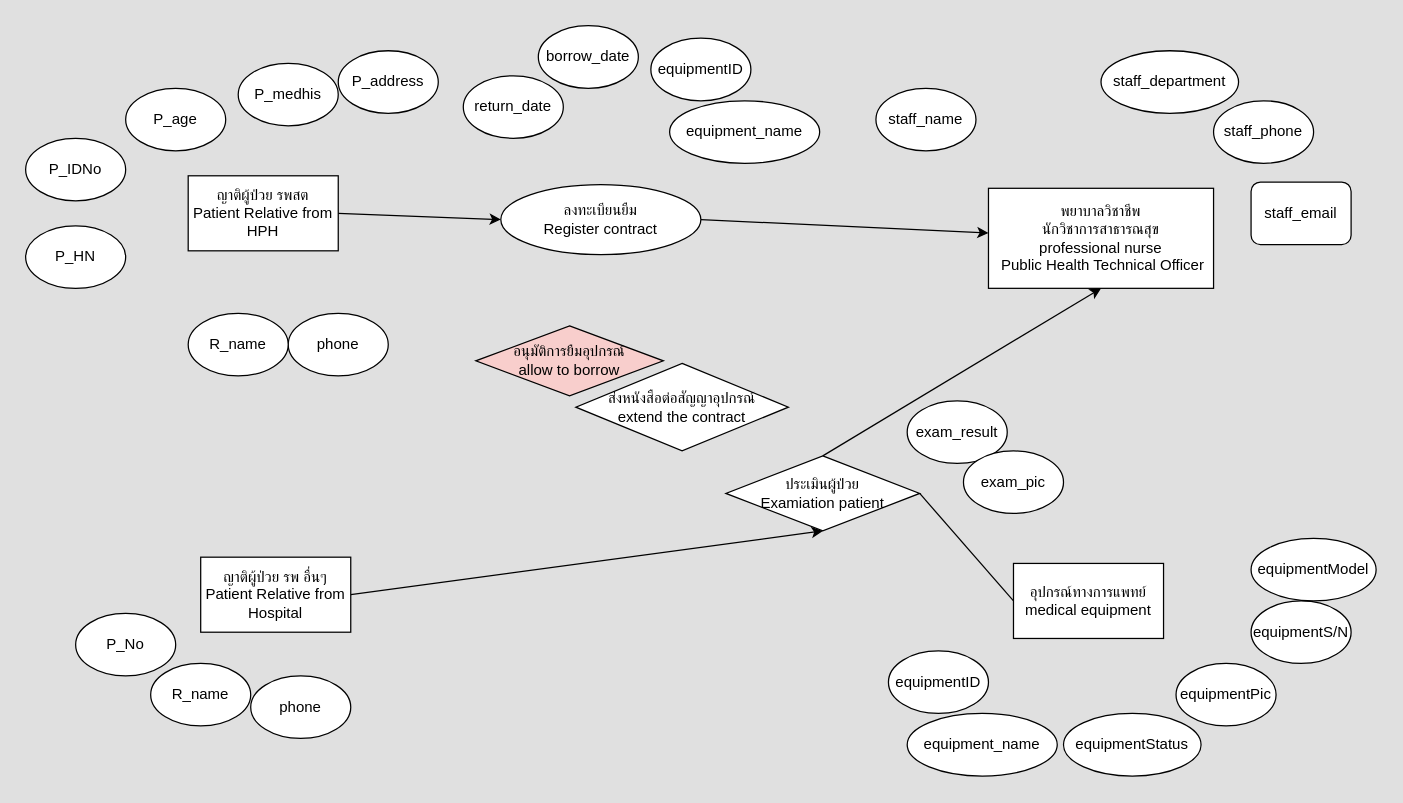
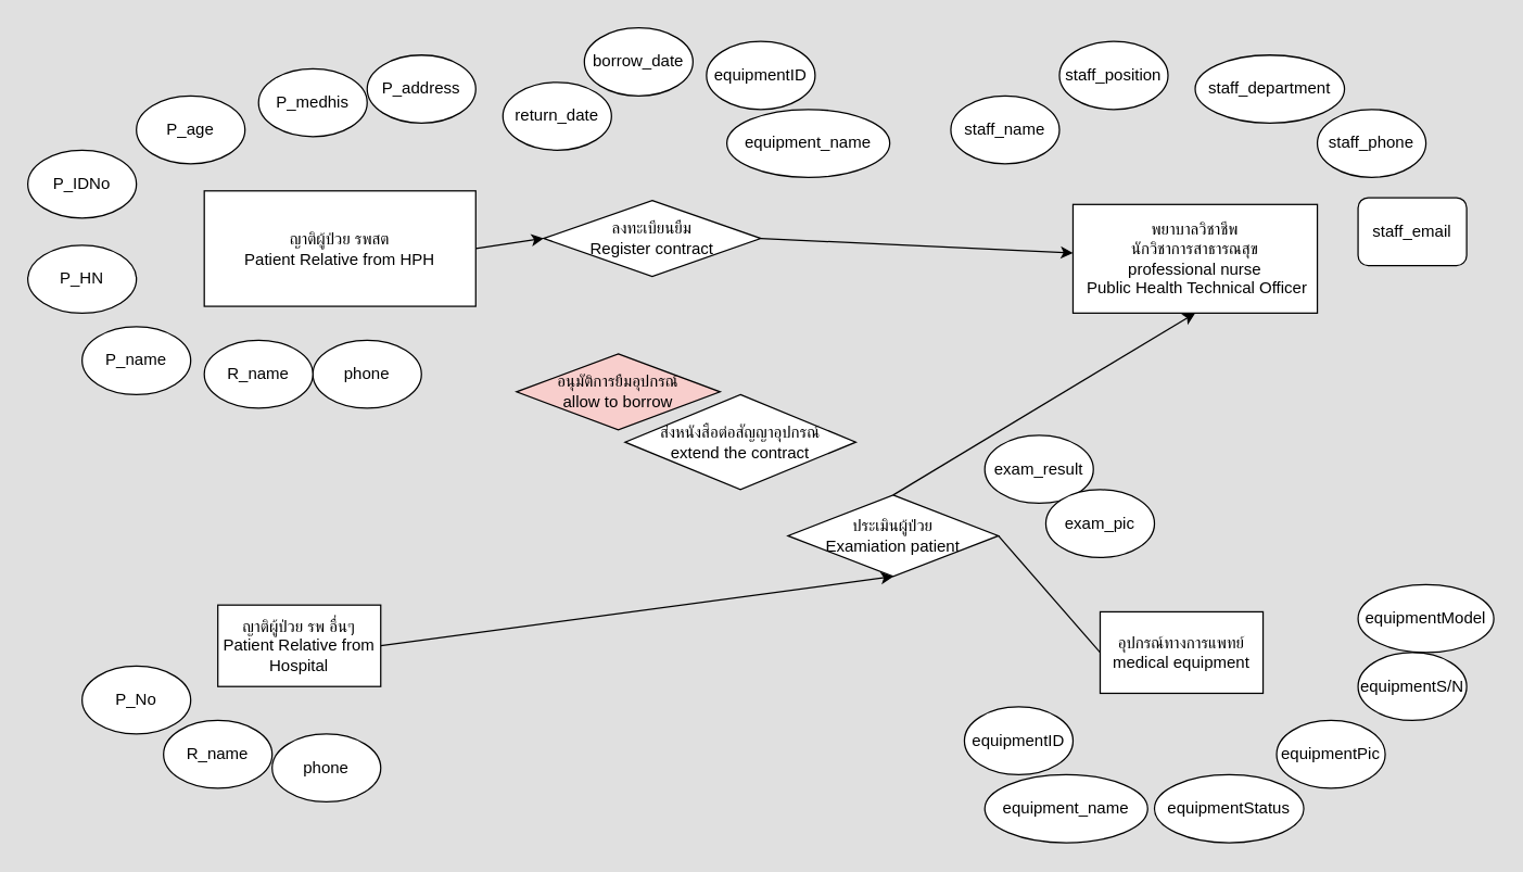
  <mxCell id="0" />
  <mxCell id="1" parent="0" />
  <mxCell id="2" style="rounded=0;orthogonalLoop=1;jettySize=auto;html=1;exitX=1;exitY=0.5;exitDx=0;exitDy=0;entryX=0;entryY=0.5;entryDx=0;entryDy=0;" edge="1" parent="1" source="3" target="10"><mxGeometry relative="1" as="geometry" /></mxCell>
- <mxCell id="3" value="ญาติผู้ป่วย รพสต&lt;br&gt;Patient Relative from HPH" style="rounded=0;whiteSpace=wrap;html=1;" vertex="1" parent="1"><mxGeometry x="150" y="140" width="120" height="60" as="geometry" /></mxCell>
+ <mxCell id="3" value="ญาติผู้ป่วย รพสต&lt;br&gt;Patient Relative from HPH" style="rounded=0;whiteSpace=wrap;html=1;" vertex="1" parent="1"><mxGeometry x="150" y="140" width="200" height="85" as="geometry" /></mxCell>
  <mxCell id="4" value="พยาบาลวิชาชีพ&lt;br&gt;นักวิชาการสาธารณสุข&lt;br&gt;professional nurse&lt;br&gt;&amp;nbsp;Public Health Technical Officer" style="rounded=0;whiteSpace=wrap;html=1;" vertex="1" parent="1"><mxGeometry x="790" y="150" width="180" height="80" as="geometry" /></mxCell>
  <mxCell id="5" style="rounded=0;orthogonalLoop=1;jettySize=auto;html=1;exitX=1;exitY=0.5;exitDx=0;exitDy=0;entryX=0.5;entryY=1;entryDx=0;entryDy=0;" edge="1" parent="1" source="6" target="40"><mxGeometry relative="1" as="geometry" /></mxCell>
  <mxCell id="6" value="ญาติผู้ป่วย รพ อื่นๆ&lt;br&gt;Patient Relative from&lt;br&gt;Hospital" style="rounded=0;whiteSpace=wrap;html=1;" vertex="1" parent="1"><mxGeometry x="160" y="445" width="120" height="60" as="geometry" /></mxCell>
  <mxCell id="7" value="อุปกรณ์ทางการแพทย์&lt;div&gt;medical equipment&lt;/div&gt;" style="rounded=0;whiteSpace=wrap;html=1;" vertex="1" parent="1"><mxGeometry x="810" y="450" width="120" height="60" as="geometry" /></mxCell>
  <mxCell id="8" value="ส่งหนังสือต่อสัญญาอุปกรณ์&lt;div&gt;extend the contract&lt;/div&gt;" style="rhombus;whiteSpace=wrap;html=1;" vertex="1" parent="1"><mxGeometry x="460" y="290" width="170" height="70" as="geometry" /></mxCell>
  <mxCell id="9" style="rounded=0;orthogonalLoop=1;jettySize=auto;html=1;exitX=1;exitY=0.5;exitDx=0;exitDy=0;" edge="1" parent="1" source="10" target="4"><mxGeometry relative="1" as="geometry" /></mxCell>
- <mxCell id="10" value="ลงทะเบียนยืม&lt;br&gt;Register contract" style="ellipse;whiteSpace=wrap;html=1;" vertex="1" parent="1"><mxGeometry x="400" y="147" width="160" height="56" as="geometry" /></mxCell>
+ <mxCell id="10" value="ลงทะเบียนยืม&lt;br&gt;Register contract" style="rhombus;whiteSpace=wrap;html=1;" vertex="1" parent="1"><mxGeometry x="400" y="147" width="160" height="56" as="geometry" /></mxCell>
  <mxCell id="11" value="อนุมัติการยืมอุปกรณ์&lt;br&gt;allow to borrow" style="rhombus;whiteSpace=wrap;html=1;fillColor=#f8cecc;" vertex="1" parent="1"><mxGeometry x="380" y="260" width="150" height="56" as="geometry" /></mxCell>
+ <mxCell id="12" value="P_name" style="ellipse;whiteSpace=wrap;html=1;" vertex="1" parent="1"><mxGeometry x="60" y="240" width="80" height="50" as="geometry" /></mxCell>
  <mxCell id="13" value="P_HN" style="ellipse;whiteSpace=wrap;html=1;" vertex="1" parent="1"><mxGeometry x="20" y="180" width="80" height="50" as="geometry" /></mxCell>
  <mxCell id="14" value="P_IDNo" style="ellipse;whiteSpace=wrap;html=1;" vertex="1" parent="1"><mxGeometry x="20" y="110" width="80" height="50" as="geometry" /></mxCell>
  <mxCell id="15" value="P_age" style="ellipse;whiteSpace=wrap;html=1;" vertex="1" parent="1"><mxGeometry x="100" y="70" width="80" height="50" as="geometry" /></mxCell>
  <mxCell id="16" value="P_address" style="ellipse;whiteSpace=wrap;html=1;" vertex="1" parent="1"><mxGeometry x="270" y="40" width="80" height="50" as="geometry" /></mxCell>
  <mxCell id="17" value="P_medhis" style="ellipse;whiteSpace=wrap;html=1;" vertex="1" parent="1"><mxGeometry x="190" y="50" width="80" height="50" as="geometry" /></mxCell>
  <mxCell id="18" value="borrow_date" style="ellipse;whiteSpace=wrap;html=1;" vertex="1" parent="1"><mxGeometry x="430" y="20" width="80" height="50" as="geometry" /></mxCell>
  <mxCell id="19" value="return_date" style="ellipse;whiteSpace=wrap;html=1;" vertex="1" parent="1"><mxGeometry x="370" y="60" width="80" height="50" as="geometry" /></mxCell>
  <mxCell id="20" value="staff_name" style="ellipse;whiteSpace=wrap;html=1;" vertex="1" parent="1"><mxGeometry x="700" y="70" width="80" height="50" as="geometry" /></mxCell>
+ <mxCell id="21" value="staff_position" style="ellipse;whiteSpace=wrap;html=1;" vertex="1" parent="1"><mxGeometry x="780" y="30" width="80" height="50" as="geometry" /></mxCell>
  <mxCell id="22" value="staff_department" style="ellipse;whiteSpace=wrap;html=1;" vertex="1" parent="1"><mxGeometry x="880" y="40" width="110" height="50" as="geometry" /></mxCell>
  <mxCell id="23" value="staff_phone" style="ellipse;whiteSpace=wrap;html=1;" vertex="1" parent="1"><mxGeometry x="970" y="80" width="80" height="50" as="geometry" /></mxCell>
  <mxCell id="24" value="staff_email" style="whiteSpace=wrap;html=1;rounded=1;" vertex="1" parent="1"><mxGeometry x="1000" y="145" width="80" height="50" as="geometry" /></mxCell>
  <mxCell id="25" value="equipmentID" style="ellipse;whiteSpace=wrap;html=1;" vertex="1" parent="1"><mxGeometry x="520" y="30" width="80" height="50" as="geometry" /></mxCell>
  <mxCell id="26" value="equipment_name" style="ellipse;whiteSpace=wrap;html=1;" vertex="1" parent="1"><mxGeometry x="535" y="80" width="120" height="50" as="geometry" /></mxCell>
  <mxCell id="27" value="equipmentID" style="ellipse;whiteSpace=wrap;html=1;" vertex="1" parent="1"><mxGeometry x="710" y="520" width="80" height="50" as="geometry" /></mxCell>
  <mxCell id="28" value="equipment_name" style="ellipse;whiteSpace=wrap;html=1;" vertex="1" parent="1"><mxGeometry x="725" y="570" width="120" height="50" as="geometry" /></mxCell>
  <mxCell id="29" value="equipmentStatus" style="ellipse;whiteSpace=wrap;html=1;" vertex="1" parent="1"><mxGeometry x="850" y="570" width="110" height="50" as="geometry" /></mxCell>
  <mxCell id="30" value="equipmentPic" style="ellipse;whiteSpace=wrap;html=1;" vertex="1" parent="1"><mxGeometry x="940" y="530" width="80" height="50" as="geometry" /></mxCell>
  <mxCell id="31" value="equipmentS/N" style="ellipse;whiteSpace=wrap;html=1;" vertex="1" parent="1"><mxGeometry x="1000" y="480" width="80" height="50" as="geometry" /></mxCell>
  <mxCell id="32" value="equipmentModel" style="ellipse;whiteSpace=wrap;html=1;" vertex="1" parent="1"><mxGeometry x="1000" y="430" width="100" height="50" as="geometry" /></mxCell>
  <mxCell id="33" value="P_No" style="ellipse;whiteSpace=wrap;html=1;" vertex="1" parent="1"><mxGeometry x="60" y="490" width="80" height="50" as="geometry" /></mxCell>
  <mxCell id="34" value="phone" style="ellipse;whiteSpace=wrap;html=1;" vertex="1" parent="1"><mxGeometry x="230" y="250" width="80" height="50" as="geometry" /></mxCell>
  <mxCell id="35" value="R_name" style="ellipse;whiteSpace=wrap;html=1;" vertex="1" parent="1"><mxGeometry x="150" y="250" width="80" height="50" as="geometry" /></mxCell>
  <mxCell id="36" value="R_name" style="ellipse;whiteSpace=wrap;html=1;" vertex="1" parent="1"><mxGeometry x="120" y="530" width="80" height="50" as="geometry" /></mxCell>
  <mxCell id="37" value="phone" style="ellipse;whiteSpace=wrap;html=1;" vertex="1" parent="1"><mxGeometry x="200" y="540" width="80" height="50" as="geometry" /></mxCell>
  <mxCell id="38" style="rounded=0;orthogonalLoop=1;jettySize=auto;html=1;exitX=0.5;exitY=0;exitDx=0;exitDy=0;entryX=0.5;entryY=1;entryDx=0;entryDy=0;" edge="1" parent="1" source="40" target="4"><mxGeometry relative="1" as="geometry" /></mxCell>
  <mxCell id="39" style="rounded=0;orthogonalLoop=1;jettySize=auto;html=1;exitX=1;exitY=0.5;exitDx=0;exitDy=0;entryX=0;entryY=0.5;entryDx=0;entryDy=0;endArrow=none;" edge="1" parent="1" source="40" target="7"><mxGeometry relative="1" as="geometry" /></mxCell>
  <mxCell id="40" value="ประเมินผู้ป่วย&lt;br&gt;Examiation patient" style="rhombus;whiteSpace=wrap;html=1;" vertex="1" parent="1"><mxGeometry x="580" y="364" width="155" height="60" as="geometry" /></mxCell>
  <mxCell id="41" value="exam_result" style="ellipse;whiteSpace=wrap;html=1;" vertex="1" parent="1"><mxGeometry x="725" y="320" width="80" height="50" as="geometry" /></mxCell>
  <mxCell id="42" value="exam_pic" style="ellipse;whiteSpace=wrap;html=1;" vertex="1" parent="1"><mxGeometry x="770" y="360" width="80" height="50" as="geometry" /></mxCell>
